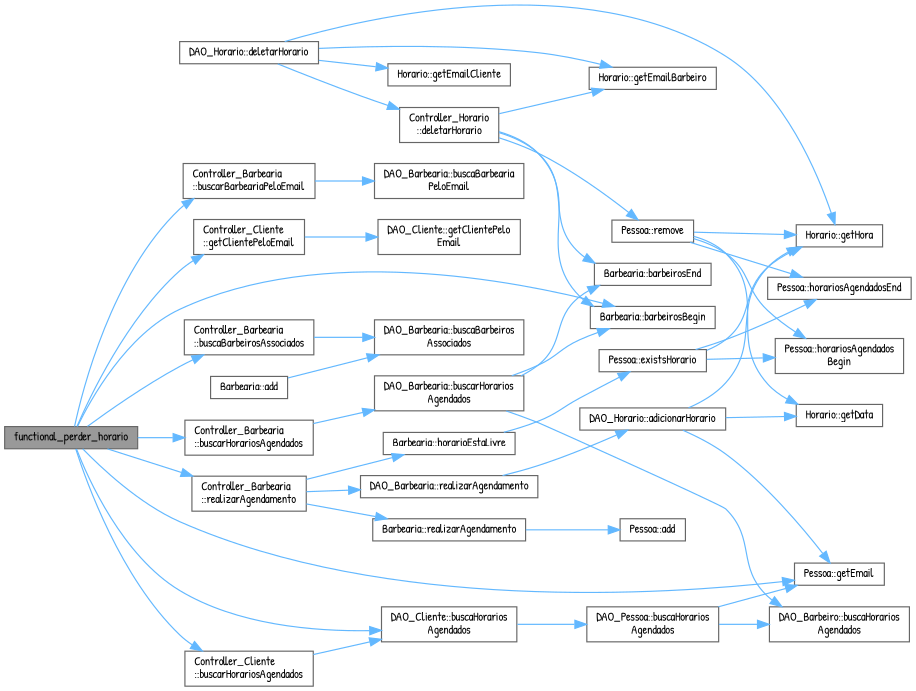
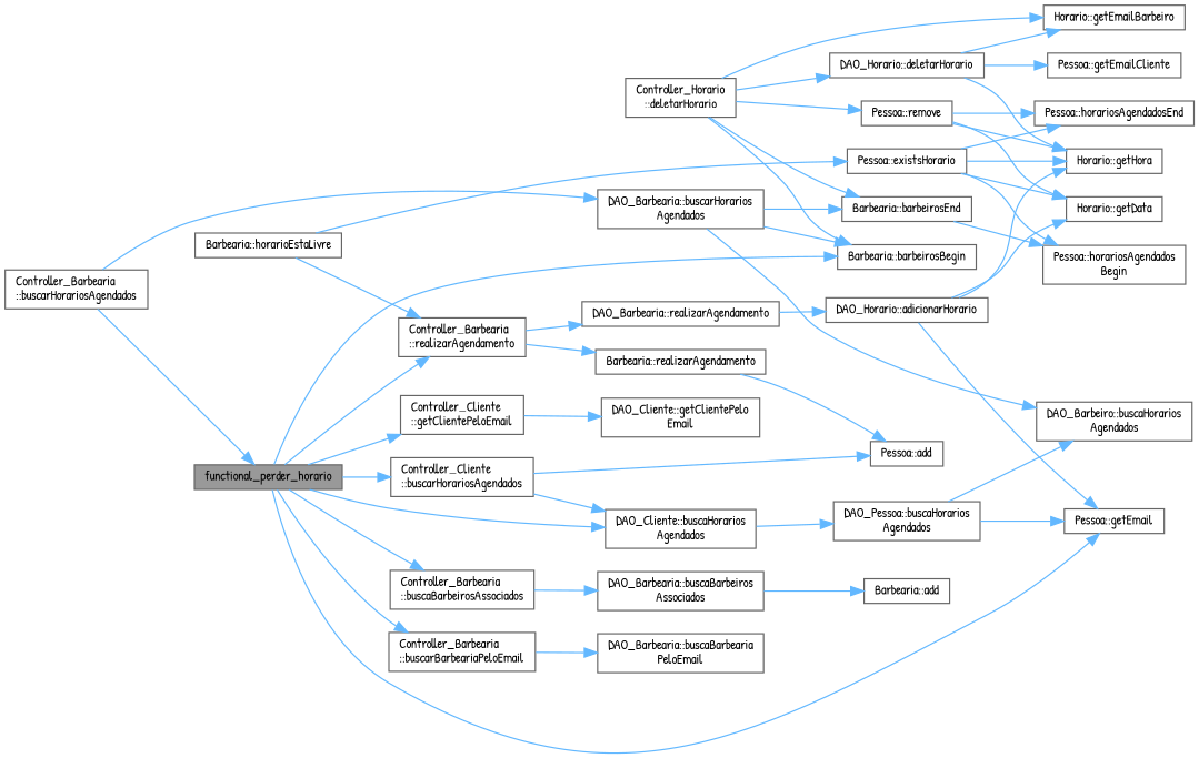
  digraph {
    fontname="Patrick Hand"
    rankdir=LR
    node [color=grey40 fillcolor=white fontname="Patrick Hand" fontsize=10 shape=box style=filled]
    edge [color=steelblue1 fontname="Patrick Hand" fontsize=10 labelfontname=Helvetica labelfontsize=10 style=solid]
    n1 [color=gray40 fillcolor=grey60 fontcolor=black height=0.2 label=functional_perder_horario width=0.4]
    n2 [height=0.2 label="Barbearia::barbeirosBegin" width=0.4]
    n3 [height=0.2 label="Controller_Barbearia\l::buscaBarbeirosAssociados" width=0.4]
    n4 [height=0.2 label="Controller_Barbearia\l::buscarBarbeariaPeloEmail" width=0.4]
    n5 [height=0.2 label="Controller_Barbearia\l::buscarHorariosAgendados" width=0.4]
    n6 [height=0.2 label="Pessoa::getEmail" width=0.4]
    n7 [height=0.2 label="Controller_Cliente\l::buscarHorariosAgendados" width=0.4]
    n8 [height=0.2 label="Controller_Cliente\l::getClientePeloEmail" width=0.4]
    n9 [height=0.2 label="Controller_Barbearia\l::realizarAgendamento" width=0.4]
    n10 [height=0.2 label="DAO_Cliente::buscaHorarios\lAgendados" width=0.4]
    n11 [height=0.2 label="DAO_Barbearia::buscaBarbeiros\lAssociados" width=0.4]
    n12 [height=0.2 label="DAO_Barbearia::buscaBarbearia\lPeloEmail" width=0.4]
    n13 [height=0.2 label="DAO_Barbearia::buscarHorarios\lAgendados" width=0.4]
    n14 [height=0.2 label="Pessoa::add" width=0.4]
    n15 [height=0.2 label="Controller_Horario\l::deletarHorario" width=0.4]
    n16 [height=0.2 label="Barbearia::barbeirosEnd" width=0.4]
    n17 [height=0.2 label="DAO_Horario::deletarHorario" width=0.4]
    n18 [height=0.2 label="Horario::getEmailBarbeiro" width=0.4]
    n19 [height=0.2 label="Pessoa::remove" width=0.4]
    n20 [height=0.2 label="DAO_Cliente::getClientePelo\lEmail" width=0.4]
    n21 [height=0.2 label="Barbearia::horarioEstaLivre" width=0.4]
    n22 [height=0.2 label="DAO_Barbearia::realizarAgendamento" width=0.4]
    n23 [height=0.2 label="Barbearia::realizarAgendamento" width=0.4]
    n24 [height=0.2 label="Barbearia::add" width=0.4]
    n25 [height=0.2 label="DAO_Barbeiro::buscaHorarios\lAgendados" width=0.4]
    n26 [height=0.2 label="DAO_Pessoa::buscaHorarios\lAgendados" width=0.4]
-   n27 [height=0.2 label="Horario::getEmailCliente" width=0.4]
+   n27 [height=0.2 label="Pessoa::getEmailCliente" width=0.4]
    n28 [height=0.2 label="Horario::getHora" width=0.4]
    n29 [height=0.2 label="Horario::getData" width=0.4]
    n30 [height=0.2 label="Pessoa::horariosAgendados\lBegin" width=0.4]
    n31 [height=0.2 label="Pessoa::horariosAgendadosEnd" width=0.4]
    n32 [height=0.2 label="Pessoa::existsHorario" width=0.4]
    n33 [height=0.2 label="DAO_Horario::adicionarHorario" width=0.4]
    n1 -> n2
    n1 -> n3
    n1 -> n4
-   n1 -> n5
+   n5 -> n1
    n1 -> n6
    n1 -> n7
    n1 -> n8
    n1 -> n9
    n1 -> n10
    n3 -> n11
    n4 -> n12
    n5 -> n13
    n7 -> n10
+   n7 -> n14
    n8 -> n20
-   n9 -> n21
+   n21 -> n9
    n9 -> n22
    n9 -> n23
    n10 -> n26
-   n24 -> n11
+   n11 -> n24
    n13 -> n2
    n13 -> n16
    n13 -> n25
    n15 -> n2
    n15 -> n16
-   n17 -> n15
+   n15 -> n17
    n15 -> n18
    n15 -> n19
    n17 -> n18
    n17 -> n27
    n17 -> n28
    n19 -> n28
    n19 -> n29
-   n19 -> n30
+   n16 -> n30
    n19 -> n31
    n21 -> n32
    n22 -> n33
    n23 -> n14
    n26 -> n6
    n26 -> n25
    n32 -> n28
+   n32 -> n29
    n32 -> n30
    n32 -> n31
    n33 -> n6
    n33 -> n28
    n33 -> n29
  }
